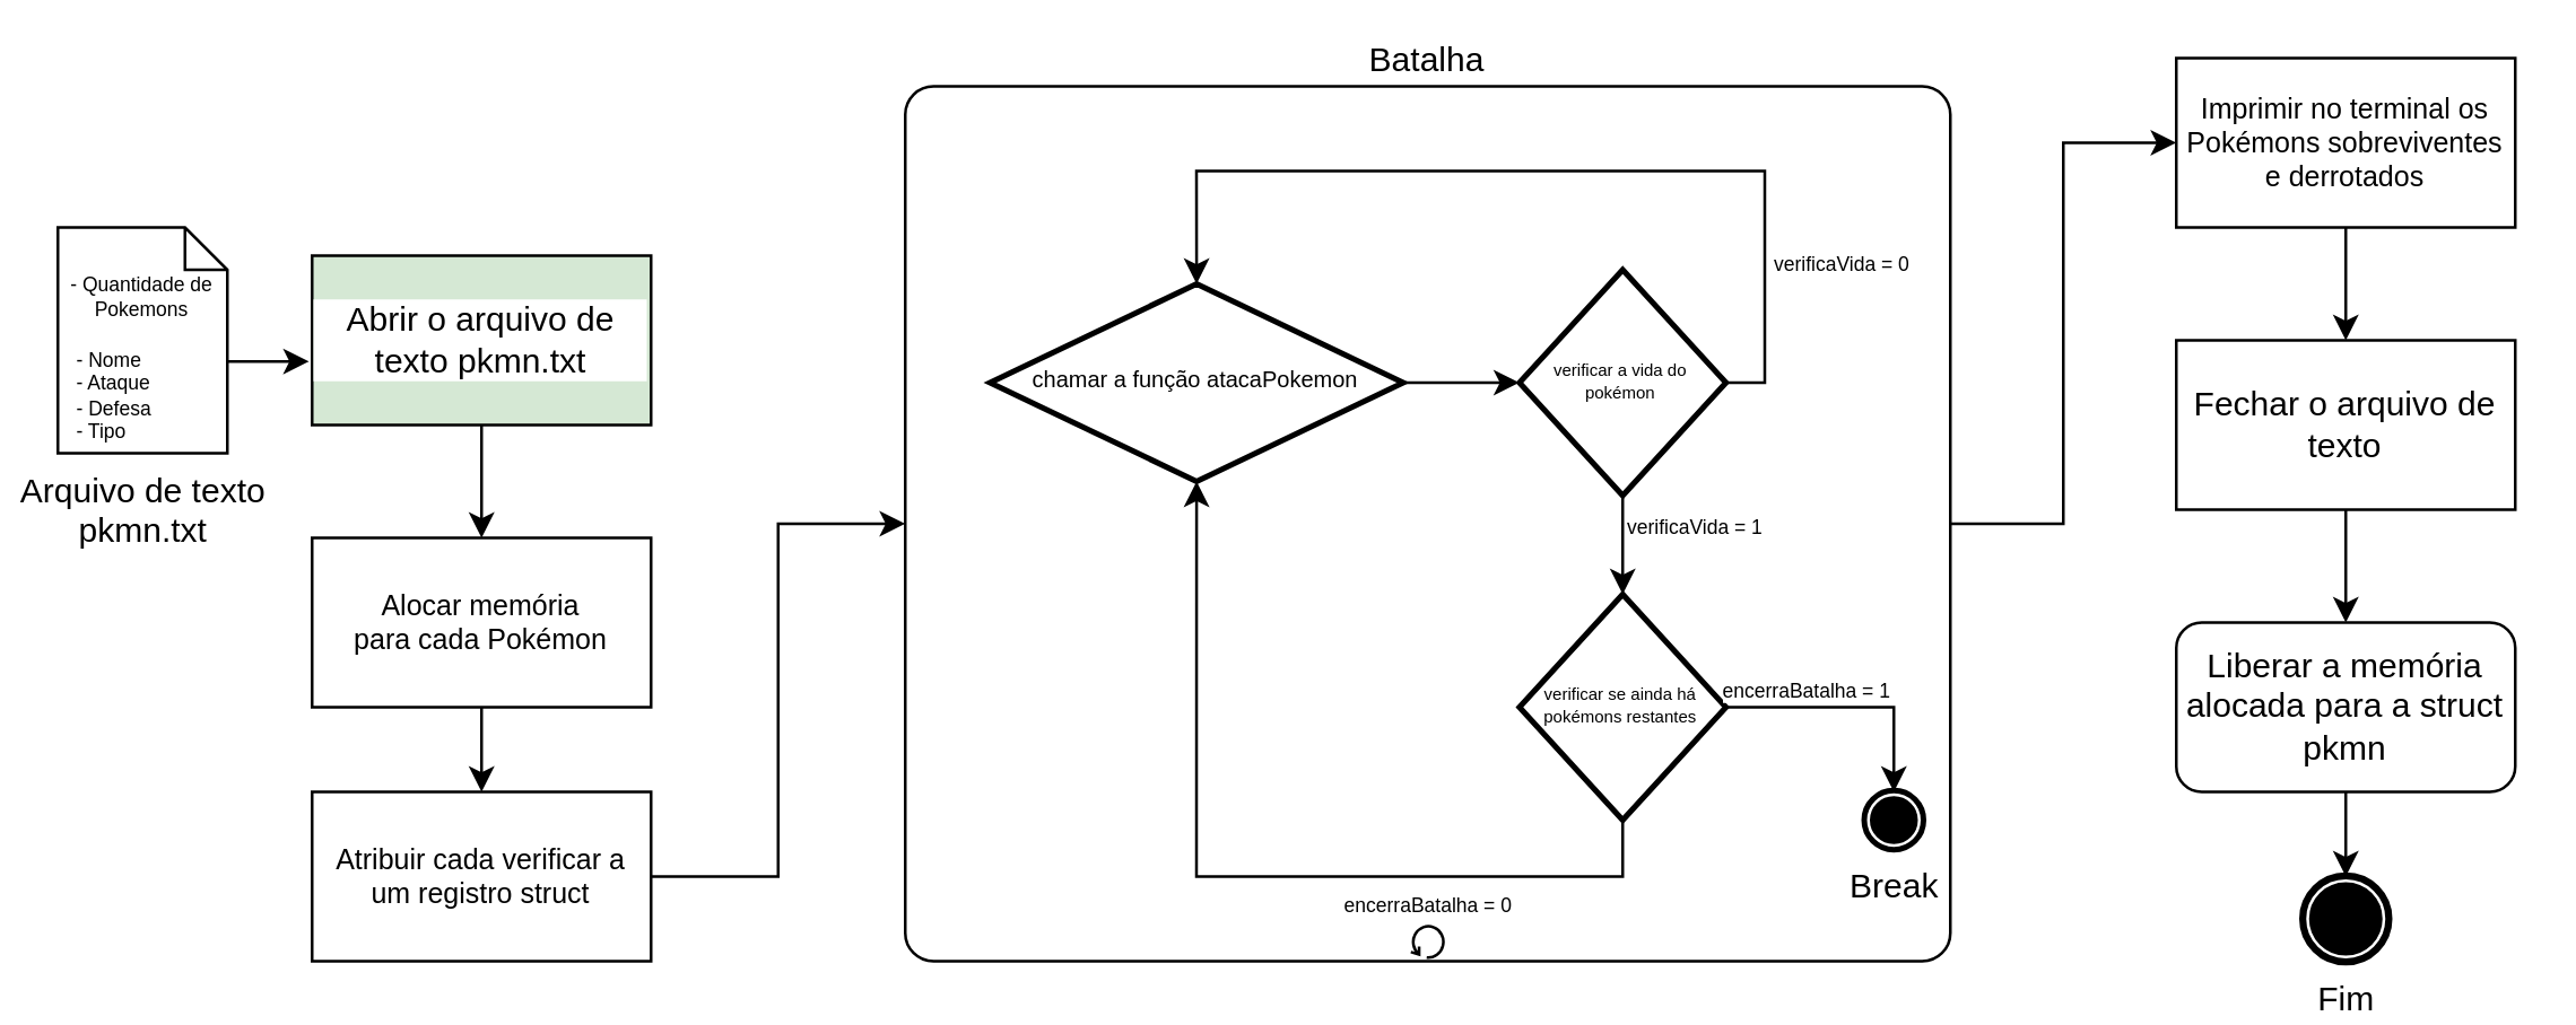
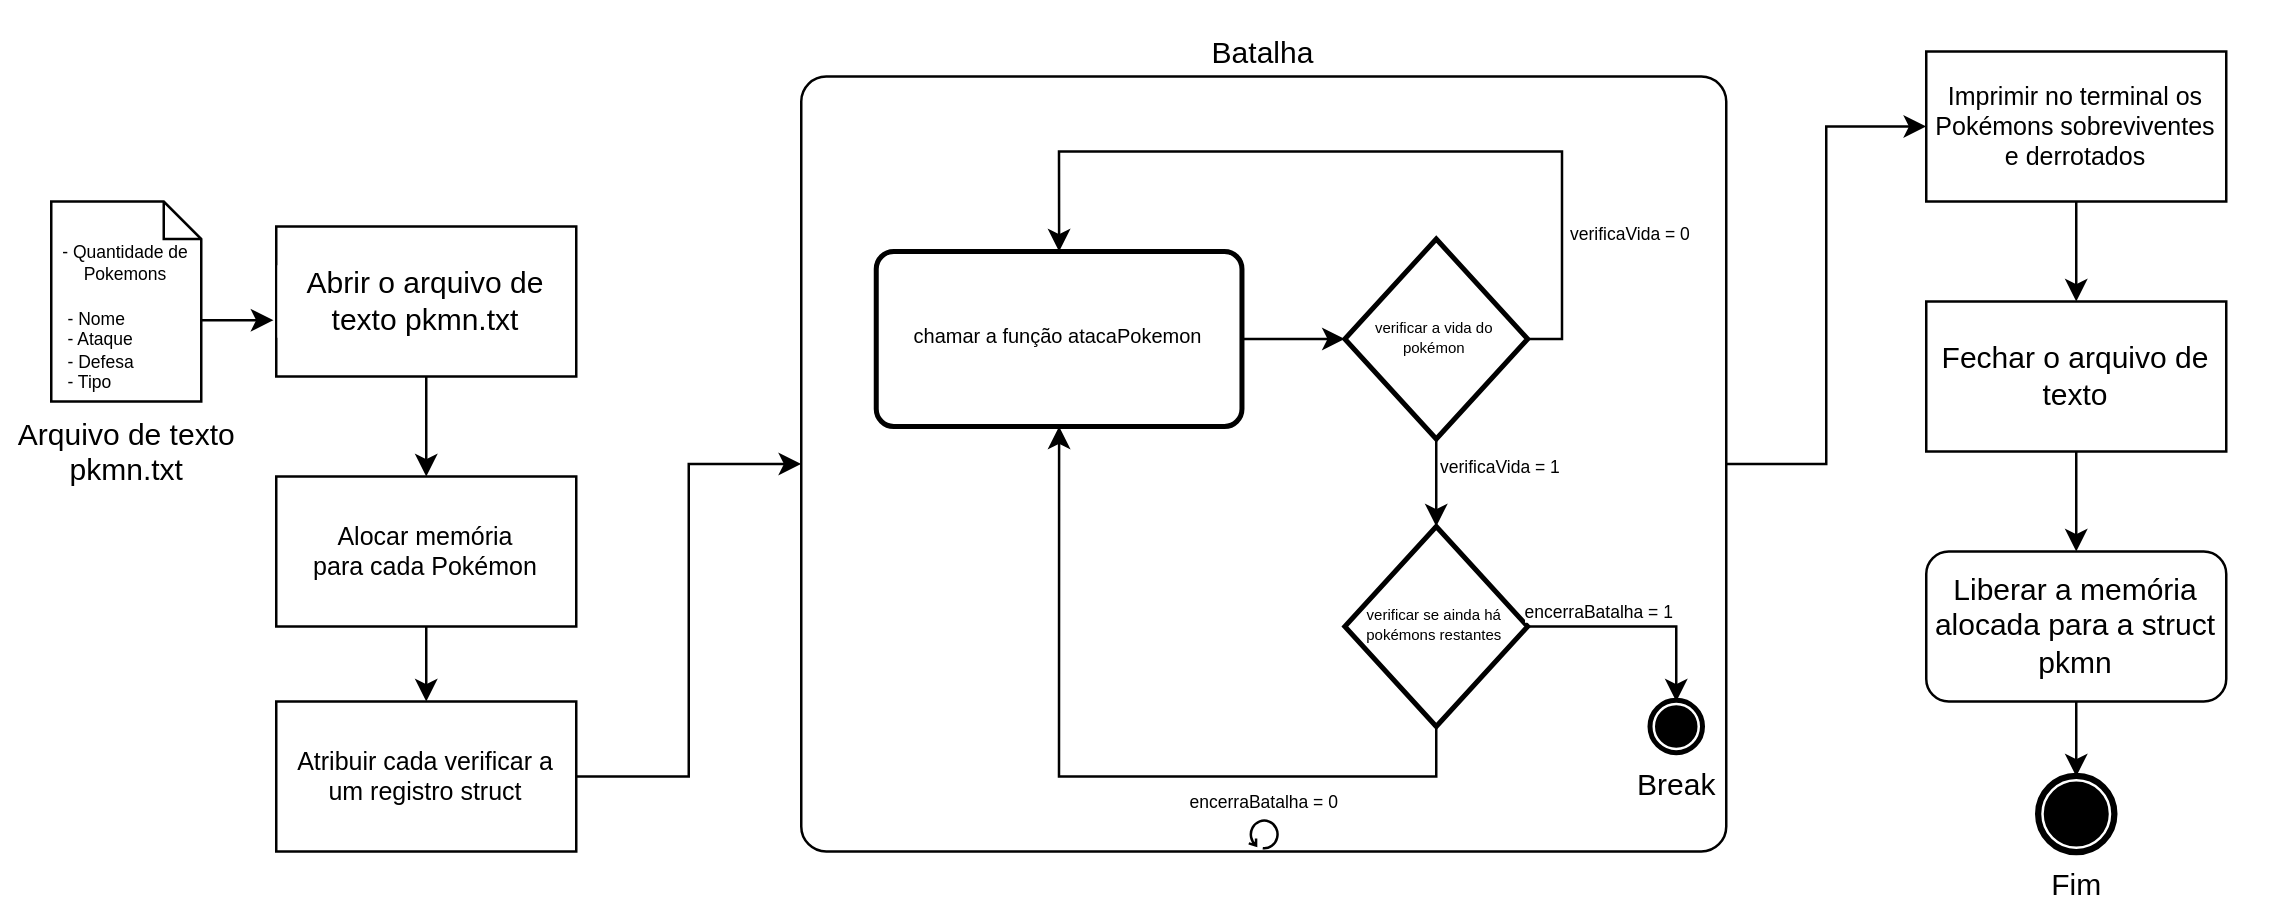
  <mxCell id="0" />
  <mxCell id="1" parent="0" />
  <mxCell id="2" value="Arquivo de texto&lt;div&gt;pkmn.txt&lt;/div&gt;" style="shape=mxgraph.bpmn.data;labelPosition=center;verticalLabelPosition=bottom;align=center;verticalAlign=top;size=15;html=1;" vertex="1" parent="1"><mxGeometry x="20" y="80" width="60" height="80" as="geometry" /></mxCell>
  <mxCell id="3" style="edgeStyle=orthogonalEdgeStyle;rounded=0;orthogonalLoop=1;jettySize=auto;html=1;exitX=0.5;exitY=1;exitDx=0;exitDy=0;entryX=0.5;entryY=0;entryDx=0;entryDy=0;" edge="1" parent="1" source="4" target="7"><mxGeometry relative="1" as="geometry" /></mxCell>
  <mxCell id="4" value="Alocar memória&lt;div style=&quot;font-size: 10px;&quot;&gt;para cada Pokémon&lt;/div&gt;" style="whiteSpace=wrap;html=1;fontSize=10;" vertex="1" parent="1"><mxGeometry x="110" y="190" width="120" height="60" as="geometry" /></mxCell>
  <mxCell id="5" value="&lt;font style=&quot;font-size: 7px;&quot;&gt;- Quantidade de Pokemons&lt;/font&gt;" style="text;html=1;strokeColor=none;fillColor=none;align=center;verticalAlign=middle;whiteSpace=wrap;rounded=0;fontSize=7;" vertex="1" parent="1"><mxGeometry x="20" y="90" width="60" height="30" as="geometry" /></mxCell>
  <mxCell id="6" value="- Nome&lt;div style=&quot;font-size: 7px;&quot;&gt;- Ataque&lt;/div&gt;&lt;div style=&quot;font-size: 7px;&quot;&gt;- Defesa&lt;/div&gt;&lt;div style=&quot;font-size: 7px;&quot;&gt;- Tipo&lt;/div&gt;" style="text;html=1;strokeColor=none;fillColor=none;align=left;verticalAlign=middle;whiteSpace=wrap;rounded=0;fontSize=7;" vertex="1" parent="1"><mxGeometry x="25" y="130" width="40" height="20" as="geometry" /></mxCell>
  <mxCell id="7" value="Atribuir cada verificar a um registro struct" style="whiteSpace=wrap;html=1;fontSize=10;" vertex="1" parent="1"><mxGeometry x="110" y="280" width="120" height="60" as="geometry" /></mxCell>
  <mxCell id="8" style="edgeStyle=orthogonalEdgeStyle;rounded=0;orthogonalLoop=1;jettySize=auto;html=1;exitX=0.5;exitY=1;exitDx=0;exitDy=0;entryX=0.5;entryY=0;entryDx=0;entryDy=0;" edge="1" parent="1" source="9" target="4"><mxGeometry relative="1" as="geometry" /></mxCell>
- <mxCell id="9" value="Abrir o arquivo de texto pkmn.txt" style="whiteSpace=wrap;html=1;labelBackgroundColor=#ffffff;fillColor=#d5e8d4;" vertex="1" parent="1"><mxGeometry x="110" y="90" width="120" height="60" as="geometry" /></mxCell>
+ <mxCell id="9" value="Abrir o arquivo de texto pkmn.txt" style="whiteSpace=wrap;html=1;labelBackgroundColor=#ffffff;" vertex="1" parent="1"><mxGeometry x="110" y="90" width="120" height="60" as="geometry" /></mxCell>
  <mxCell id="10" style="edgeStyle=orthogonalEdgeStyle;rounded=0;orthogonalLoop=1;jettySize=auto;html=1;exitX=0;exitY=0;exitDx=60.0;exitDy=47.5;exitPerimeter=0;entryX=-0.009;entryY=0.63;entryDx=0;entryDy=0;entryPerimeter=0;" edge="1" parent="1" source="2" target="9"><mxGeometry relative="1" as="geometry" /></mxCell>
  <mxCell id="11" value="" style="edgeStyle=orthogonalEdgeStyle;rounded=0;orthogonalLoop=1;jettySize=auto;html=1;" edge="1" parent="1" source="12" target="28"><mxGeometry relative="1" as="geometry" /></mxCell>
  <mxCell id="12" value="Batalha" style="points=[[0.25,0,0],[0.5,0,0],[0.75,0,0],[1,0.25,0],[1,0.5,0],[1,0.75,0],[0.75,1,0],[0.5,1,0],[0.25,1,0],[0,0.75,0],[0,0.5,0],[0,0.25,0]];shape=mxgraph.bpmn.task;whiteSpace=wrap;rectStyle=rounded;size=10;html=1;container=1;expand=0;collapsible=0;taskMarker=abstract;isLoopStandard=1;labelPosition=center;verticalLabelPosition=top;align=center;verticalAlign=bottom;" vertex="1" parent="1"><mxGeometry x="320" y="30" width="370" height="310" as="geometry" /></mxCell>
  <mxCell id="13" style="edgeStyle=orthogonalEdgeStyle;rounded=0;orthogonalLoop=1;jettySize=auto;html=1;exitX=1;exitY=0.5;exitDx=0;exitDy=0;entryX=0;entryY=0.5;entryDx=0;entryDy=0;" edge="1" parent="12" source="14" target="22"><mxGeometry relative="1" as="geometry" /></mxCell>
- <mxCell id="14" value="&lt;font style=&quot;font-size: 8px;&quot;&gt;chamar a função atacaPokemon&lt;/font&gt;" style="rhombus;whiteSpace=wrap;html=1;absoluteArcSize=1;arcSize=14;strokeWidth=2;labelPosition=center;verticalLabelPosition=middle;align=center;verticalAlign=middle;spacingTop=-5;fontStyle=0;" vertex="1" parent="12"><mxGeometry x="30.003" y="70" width="146.286" height="70" as="geometry" /></mxCell>
+ <mxCell id="14" value="&lt;font style=&quot;font-size: 8px;&quot;&gt;chamar a função atacaPokemon&lt;/font&gt;" style="rounded=1;whiteSpace=wrap;html=1;absoluteArcSize=1;arcSize=14;strokeWidth=2;labelPosition=center;verticalLabelPosition=middle;align=center;verticalAlign=middle;spacingTop=-5;fontStyle=0" vertex="1" parent="12"><mxGeometry x="30.003" y="70" width="146.286" height="70" as="geometry" /></mxCell>
  <mxCell id="15" style="edgeStyle=orthogonalEdgeStyle;rounded=0;orthogonalLoop=1;jettySize=auto;html=1;exitX=0.5;exitY=1;exitDx=0;exitDy=0;entryX=0.5;entryY=1;entryDx=0;entryDy=0;" edge="1" parent="12" source="17" target="14"><mxGeometry relative="1" as="geometry" /></mxCell>
  <mxCell id="16" value="encerraBatalha = 0" style="edgeLabel;html=1;align=center;verticalAlign=top;resizable=0;points=[];fontSize=7;labelPosition=center;verticalLabelPosition=bottom;" vertex="1" connectable="0" parent="15"><mxGeometry x="-0.423" relative="1" as="geometry"><mxPoint as="offset" /></mxGeometry></mxCell>
  <mxCell id="17" value="&lt;span style=&quot;font-size: 6px;&quot;&gt;verificar se ainda há pokémons restantes&lt;/span&gt;" style="rhombus;whiteSpace=wrap;html=1;strokeWidth=2;spacingTop=0;fontSize=6;" vertex="1" parent="12"><mxGeometry x="217.431" y="179.995" width="73.143" height="80" as="geometry" /></mxCell>
  <mxCell id="18" style="edgeStyle=orthogonalEdgeStyle;rounded=0;orthogonalLoop=1;jettySize=auto;html=1;exitX=1;exitY=0.5;exitDx=0;exitDy=0;entryX=0.5;entryY=0;entryDx=0;entryDy=0;" edge="1" parent="12" source="22" target="14"><mxGeometry relative="1" as="geometry"><Array as="points"><mxPoint x="304.289" y="105" /><mxPoint x="304.289" y="30" /><mxPoint x="103.146" y="30" /></Array></mxGeometry></mxCell>
  <mxCell id="19" value="verificaVida = 0" style="edgeLabel;html=1;align=left;verticalAlign=middle;resizable=0;points=[];labelPosition=right;verticalLabelPosition=middle;fontSize=7;" vertex="1" connectable="0" parent="18"><mxGeometry x="-0.669" y="-2" relative="1" as="geometry"><mxPoint as="offset" /></mxGeometry></mxCell>
  <mxCell id="20" style="edgeStyle=orthogonalEdgeStyle;rounded=0;orthogonalLoop=1;jettySize=auto;html=1;exitX=0.5;exitY=1;exitDx=0;exitDy=0;entryX=0.5;entryY=0;entryDx=0;entryDy=0;labelPosition=right;verticalLabelPosition=middle;align=left;verticalAlign=middle;" edge="1" parent="12" source="22" target="17"><mxGeometry relative="1" as="geometry" /></mxCell>
  <mxCell id="21" value="&lt;font style=&quot;font-size: 7px;&quot;&gt;verificaVida = 1&lt;/font&gt;" style="edgeLabel;html=1;align=left;verticalAlign=middle;resizable=0;points=[];labelPosition=right;verticalLabelPosition=middle;fontSize=7;" vertex="1" connectable="0" parent="20"><mxGeometry x="-0.375" relative="1" as="geometry"><mxPoint as="offset" /></mxGeometry></mxCell>
  <mxCell id="22" value="&lt;span style=&quot;font-size: 6px;&quot;&gt;verificar a vida do pokémon&lt;/span&gt;" style="rhombus;whiteSpace=wrap;html=1;strokeWidth=2;spacingTop=0;fontSize=6;" vertex="1" parent="12"><mxGeometry x="217.431" y="65.005" width="73.143" height="80" as="geometry" /></mxCell>
  <mxCell id="23" value="Break" style="points=[[0.145,0.145,0],[0.5,0,0],[0.855,0.145,0],[1,0.5,0],[0.855,0.855,0],[0.5,1,0],[0.145,0.855,0],[0,0.5,0]];shape=mxgraph.bpmn.event;html=1;verticalLabelPosition=bottom;labelBackgroundColor=#ffffff;verticalAlign=top;align=center;perimeter=ellipsePerimeter;outlineConnect=0;aspect=fixed;outline=end;symbol=terminate;" vertex="1" parent="12"><mxGeometry x="340" y="250" width="20" height="20" as="geometry" /></mxCell>
  <mxCell id="24" style="edgeStyle=orthogonalEdgeStyle;rounded=0;orthogonalLoop=1;jettySize=auto;html=1;exitX=1;exitY=0.5;exitDx=0;exitDy=0;entryX=0.5;entryY=0;entryDx=0;entryDy=0;entryPerimeter=0;" edge="1" parent="12" source="17" target="23"><mxGeometry relative="1" as="geometry" /></mxCell>
  <mxCell id="25" value="encerraBatalha = 1" style="edgeLabel;html=1;align=center;verticalAlign=bottom;resizable=0;points=[];fontSize=7;labelPosition=center;verticalLabelPosition=top;" vertex="1" connectable="0" parent="24"><mxGeometry x="-0.383" relative="1" as="geometry"><mxPoint as="offset" /></mxGeometry></mxCell>
  <mxCell id="26" style="edgeStyle=orthogonalEdgeStyle;rounded=0;orthogonalLoop=1;jettySize=auto;html=1;exitX=1;exitY=0.5;exitDx=0;exitDy=0;entryX=0;entryY=0.5;entryDx=0;entryDy=0;entryPerimeter=0;" edge="1" parent="1" source="7" target="12"><mxGeometry relative="1" as="geometry" /></mxCell>
  <mxCell id="27" value="" style="edgeStyle=orthogonalEdgeStyle;rounded=0;orthogonalLoop=1;jettySize=auto;html=1;" edge="1" parent="1" source="28" target="30"><mxGeometry relative="1" as="geometry" /></mxCell>
  <mxCell id="28" value="Imprimir no terminal os Pokémons sobreviventes e derrotados" style="whiteSpace=wrap;html=1;verticalAlign=middle;fontSize=10;" vertex="1" parent="1"><mxGeometry x="770" y="20" width="120" height="60" as="geometry" /></mxCell>
  <mxCell id="29" value="" style="edgeStyle=orthogonalEdgeStyle;rounded=0;orthogonalLoop=1;jettySize=auto;html=1;" edge="1" parent="1" source="30" target="31"><mxGeometry relative="1" as="geometry" /></mxCell>
  <mxCell id="30" value="Fechar o arquivo de texto" style="whiteSpace=wrap;html=1;verticalAlign=middle;" vertex="1" parent="1"><mxGeometry x="770" y="120" width="120" height="60" as="geometry" /></mxCell>
  <mxCell id="31" value="Liberar a memória alocada para a struct pkmn" style="whiteSpace=wrap;html=1;rounded=1;" vertex="1" parent="1"><mxGeometry x="770" y="220" width="120" height="60" as="geometry" /></mxCell>
  <mxCell id="32" value="Fim" style="points=[[0.145,0.145,0],[0.5,0,0],[0.855,0.145,0],[1,0.5,0],[0.855,0.855,0],[0.5,1,0],[0.145,0.855,0],[0,0.5,0]];shape=mxgraph.bpmn.event;html=1;verticalLabelPosition=bottom;labelBackgroundColor=#ffffff;verticalAlign=top;align=center;perimeter=ellipsePerimeter;outlineConnect=0;aspect=fixed;outline=end;symbol=terminate;" vertex="1" parent="1"><mxGeometry x="815" y="310" width="30" height="30" as="geometry" /></mxCell>
  <mxCell id="33" style="edgeStyle=orthogonalEdgeStyle;rounded=0;orthogonalLoop=1;jettySize=auto;html=1;exitX=0.5;exitY=1;exitDx=0;exitDy=0;entryX=0.5;entryY=0;entryDx=0;entryDy=0;entryPerimeter=0;" edge="1" parent="1" source="31" target="32"><mxGeometry relative="1" as="geometry" /></mxCell>
